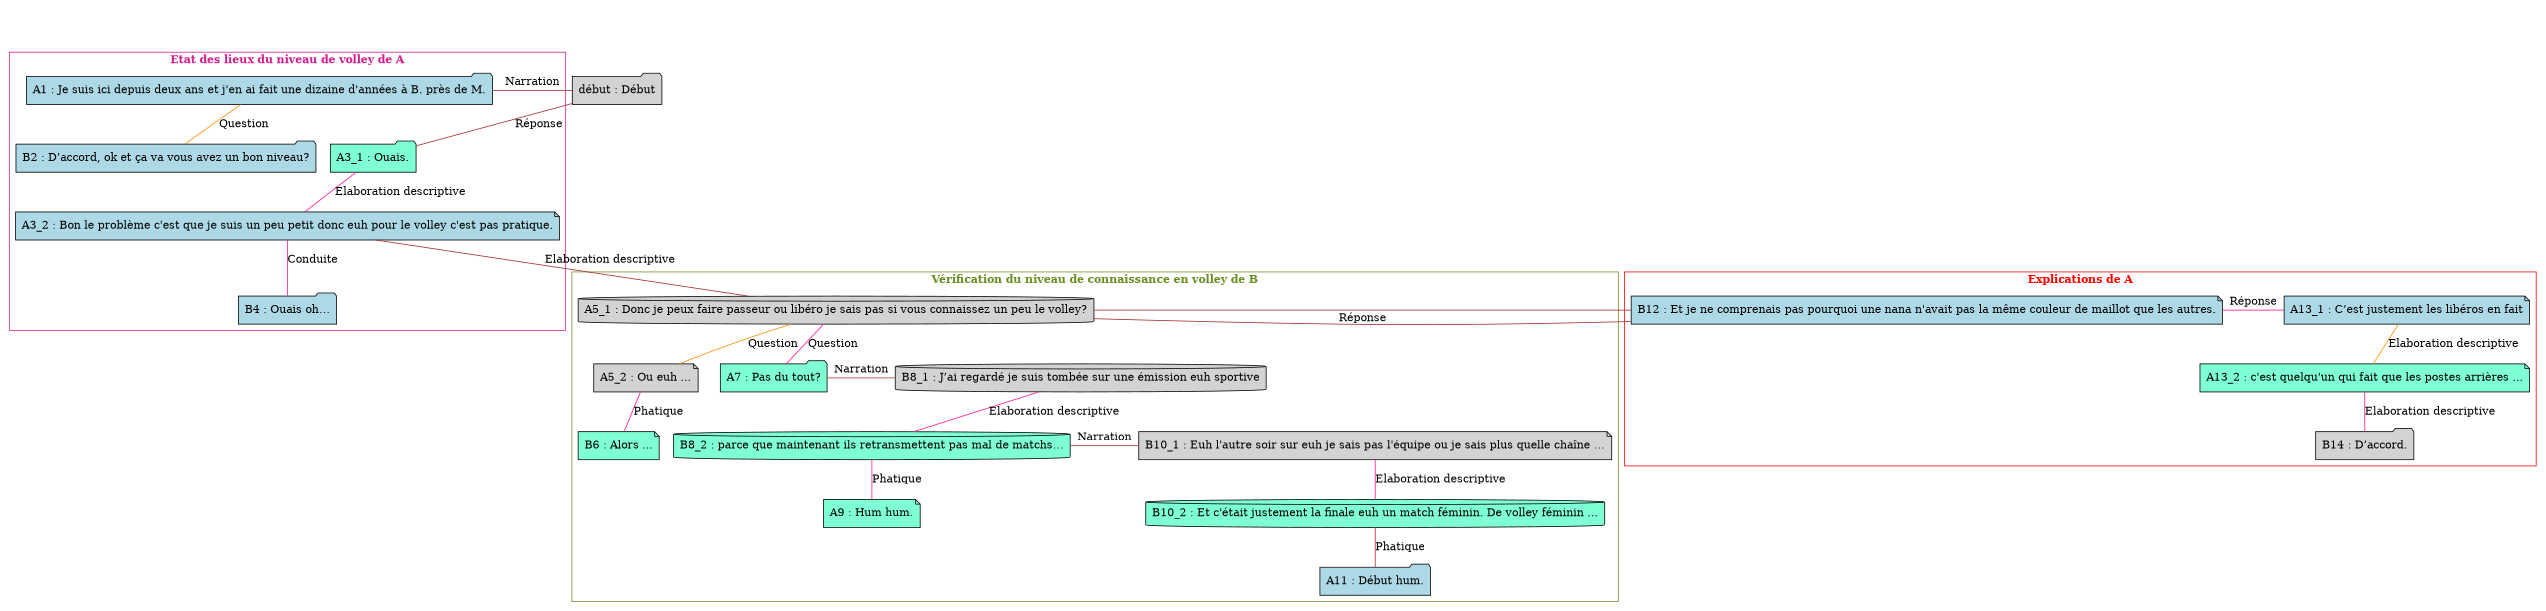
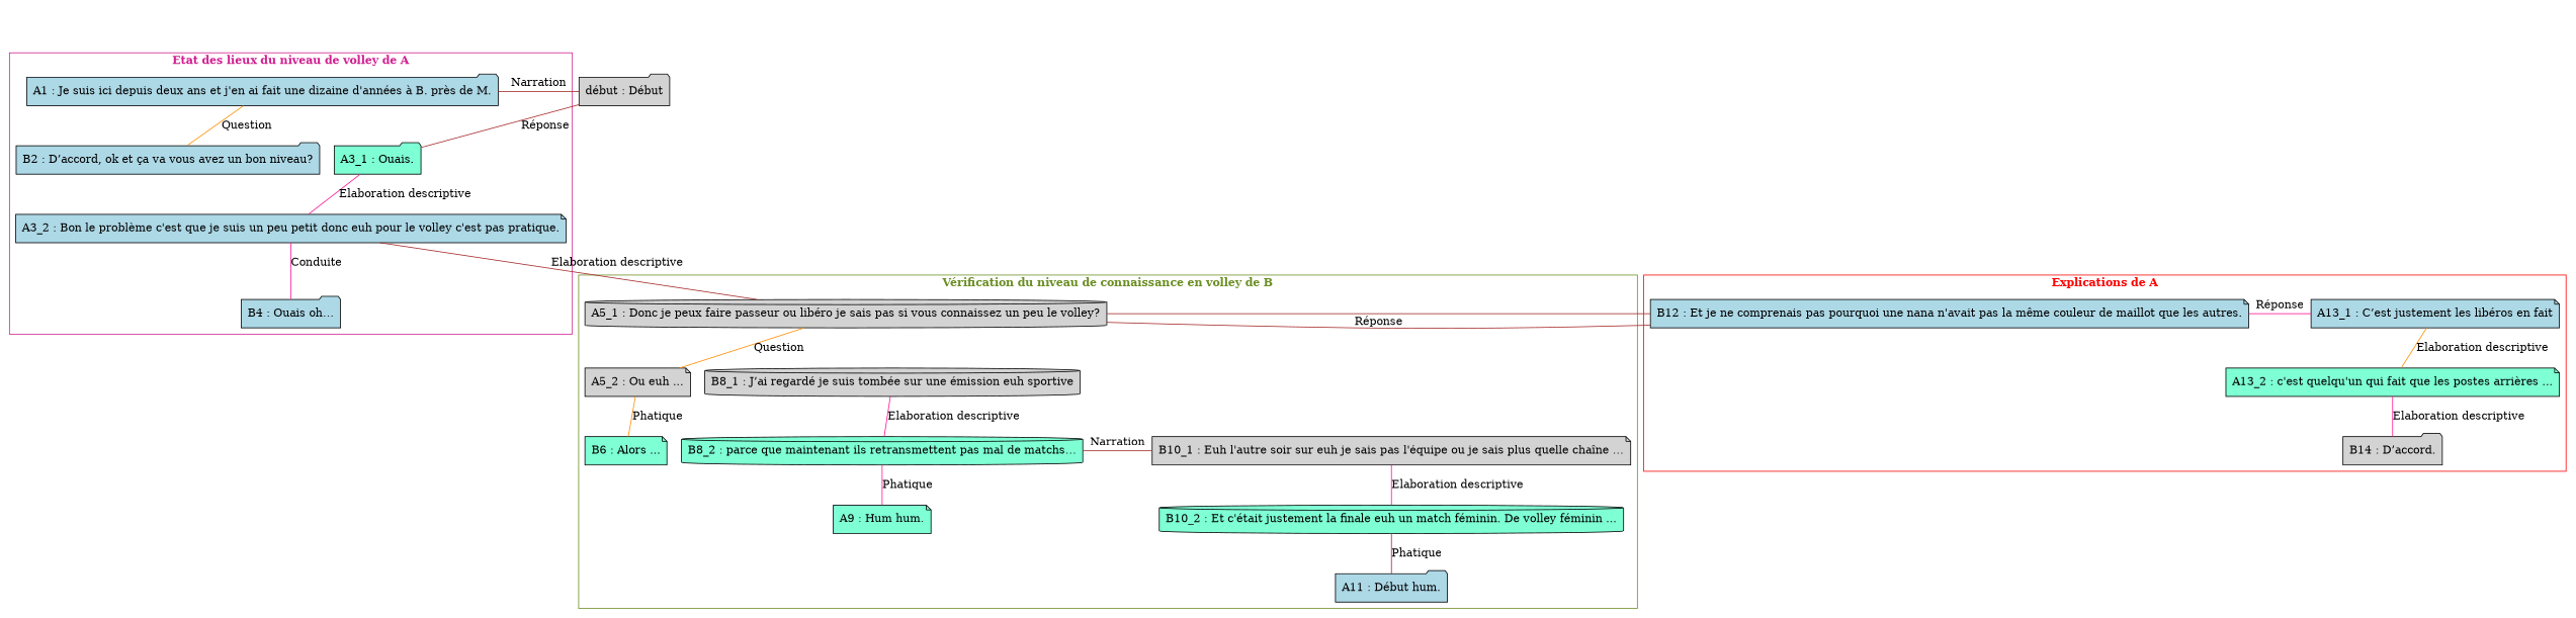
  digraph {
    newrank=true
    node [fillcolor=lightblue shape=folder style=filled]
    edge [color=deeppink dir=none weight=2]
    n1 [label="A1 : Je suis ici depuis deux ans et j'en ai fait une dizaine d'années à B. près de M."]
    n2 [label="B2 : D’accord, ok et ça va vous avez un bon niveau?"]
    n3 [fillcolor=aquamarine label="A3_1 : Ouais."]
    n4 [label="A3_2 : Bon le problème c'est que je suis un peu petit donc euh pour le volley c'est pas pratique." shape=note]
    n5 [label="B4 : Ouais oh…"]
    n6 [fillcolor=lightgrey label="A5_1 : Donc je peux faire passeur ou libéro je sais pas si vous connaissez un peu le volley?" shape=cylinder]
    n7 [fillcolor=lightgrey label="A5_2 : Ou euh ..." shape=note]
    n8 [fillcolor=aquamarine label="B6 : Alors ..." shape=note]
-   n9 [fillcolor=aquamarine label="A7 : Pas du tout?"]
    n10 [fillcolor=lightgrey label="B8_1 : J’ai regardé je suis tombée sur une émission euh sportive" shape=cylinder]
    n11 [fillcolor=aquamarine label="B8_2 : parce que maintenant ils retransmettent pas mal de matchs…" shape=cylinder]
    n12 [fillcolor=aquamarine label="A9 : Hum hum." shape=note]
    n13 [fillcolor=lightgrey label="B10_1 : Euh l'autre soir sur euh je sais pas l'équipe ou je sais plus quelle chaîne …" shape=note]
    n14 [fillcolor=aquamarine label="B10_2 : Et c'était justement la finale euh un match féminin. De volley féminin ..." shape=cylinder]
    n15 [label="A11 : Début hum."]
    n16 [label="B12 : Et je ne comprenais pas pourquoi une nana n'avait pas la même couleur de maillot que les autres." shape=note]
    n17 [label="A13_1 : C’est justement les libéros en fait" shape=note]
    n18 [fillcolor=aquamarine label="A13_2 : c'est quelqu'un qui fait que les postes arrières ..." shape=note]
    n19 [fillcolor=lightgrey label="B14 : D’accord."]
    zero [shape=box style=invis fillcolor=""]
    n21 [fillcolor=lightgrey label="début : Début"]
    subgraph cluster_1 {
      color=violetred
      fontcolor=violetred
      label=<<B>Etat des lieux du niveau de volley de A</B>>
      n1
      n2
      n3
      n4
      n5
    }
    subgraph cluster_2 {
      color=olivedrab
      fontcolor=olivedrab
      label=<<B>Vérification du niveau de connaissance en volley de B</B>>
      n6
      n7
      n8
-     n9
      n10
      n11
      n12
      n13
      n14
      n15
    }
    subgraph cluster_3 {
      color=red
      fontcolor=red
      label=<<B>Explications de A</B>>
      n16
      n17
      n18
      n19
    }
    n1 -> n2 [color=darkorange label=Question]
    n1 -> n3 [style=invis weight=1 color="" dir=""]
    n3 -> n4 [label="Elaboration descriptive"]
    n4 -> n5 [label=Conduite]
    n4 -> n6 [color=brown label="Elaboration descriptive"]
    n4 -> n16 [style=invis weight=1 color="" dir=""]
    n4 -> n17 [style=invis weight=1 color="" dir=""]
    n6 -> n7 [color=darkorange label=Question]
-   n6 -> n9 [label=Question]
    n6 -> n10 [style=invis weight=1 color="" dir=""]
    n6 -> n16 [color=brown constraint=false label="Réponse" weight=""]
-   n7 -> n8 [label=Phatique]
-   n9 -> n10 [color=brown constraint=false label=Narration weight=""]
+   n7 -> n8 [color=darkorange label=Phatique]
    n10 -> n11 [label="Elaboration descriptive"]
    n10 -> n13 [style=invis weight=1 color="" dir=""]
    n11 -> n12 [label=Phatique]
    n11 -> n13 [color=brown constraint=false label=Narration weight=""]
    n13 -> n14 [label="Elaboration descriptive"]
    n14 -> n15 [color=brown label=Phatique]
    n16 -> n17 [constraint=false label="Réponse" weight=""]
    n17 -> n18 [color=darkorange label="Elaboration descriptive"]
    n18 -> n19 [label="Elaboration descriptive"]
    zero -> n1 [style=invis weight=1 color="" dir=""]
    zero -> n21 [style=invis color="" dir="" weight=""]
    n21 -> n1 [color=brown constraint=false label=Narration weight=""]
    n21 -> n3 [color=brown constraint=false label="Réponse" weight=""]
  }
